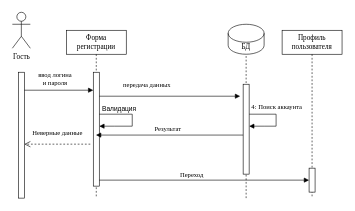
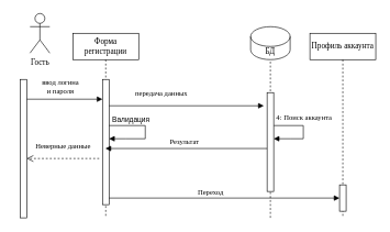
  <mxCell id="0" />
  <mxCell id="1" parent="0" />
  <mxCell id="2" value="Форма регистрации" style="shape=umlLifeline;perimeter=lifelinePerimeter;whiteSpace=wrap;html=1;container=0;dropTarget=0;collapsible=0;recursiveResize=0;outlineConnect=0;portConstraint=eastwest;newEdgeStyle={&quot;edgeStyle&quot;:&quot;elbowEdgeStyle&quot;,&quot;elbow&quot;:&quot;vertical&quot;,&quot;curved&quot;:0,&quot;rounded&quot;:0};fontFamily=Times New Roman;" parent="1" vertex="1"><mxGeometry x="110" y="50" width="100" height="280" as="geometry" /></mxCell>
  <mxCell id="3" value="" style="html=1;points=[];perimeter=orthogonalPerimeter;outlineConnect=0;targetShapes=umlLifeline;portConstraint=eastwest;newEdgeStyle={&quot;edgeStyle&quot;:&quot;elbowEdgeStyle&quot;,&quot;elbow&quot;:&quot;vertical&quot;,&quot;curved&quot;:0,&quot;rounded&quot;:0};fontFamily=Times New Roman;" parent="2" vertex="1"><mxGeometry x="45" y="70" width="10" height="190" as="geometry" /></mxCell>
  <mxCell id="4" value="" style="endArrow=block;html=1;rounded=0;endFill=1;" parent="2" edge="1"><mxGeometry width="50" height="50" relative="1" as="geometry"><mxPoint x="55" y="140" as="sourcePoint" /><mxPoint x="55" y="160" as="targetPoint" /><Array as="points"><mxPoint x="110" y="140" /><mxPoint x="110" y="160" /><mxPoint x="80" y="160" /></Array></mxGeometry></mxCell>
  <mxCell id="5" value="Валидация" style="edgeLabel;html=1;align=center;verticalAlign=middle;resizable=0;points=[];" parent="4" vertex="1" connectable="0"><mxGeometry x="0.515" y="1" relative="1" as="geometry"><mxPoint y="-31" as="offset" /></mxGeometry></mxCell>
- <mxCell id="6" value="Гость" style="shape=umlActor;verticalLabelPosition=bottom;verticalAlign=top;html=1;outlineConnect=0;fontFamily=Times New Roman;" parent="1" vertex="1"><mxGeometry x="20" y="20" width="30" height="60" as="geometry" /></mxCell>
+ <mxCell id="6" value="Гость" style="shape=umlActor;verticalLabelPosition=bottom;verticalAlign=top;html=1;outlineConnect=0;fontFamily=Times New Roman;" parent="1" vertex="1"><mxGeometry x="45" y="20" width="30" height="60" as="geometry" /></mxCell>
  <mxCell id="7" value="" style="html=1;points=[];perimeter=orthogonalPerimeter;outlineConnect=0;targetShapes=umlLifeline;portConstraint=eastwest;newEdgeStyle={&quot;edgeStyle&quot;:&quot;elbowEdgeStyle&quot;,&quot;elbow&quot;:&quot;vertical&quot;,&quot;curved&quot;:0,&quot;rounded&quot;:0};fontFamily=Times New Roman;" parent="1" vertex="1"><mxGeometry x="30" y="120" width="10" height="210" as="geometry" /></mxCell>
  <mxCell id="8" value="" style="endArrow=block;html=1;rounded=0;endFill=1;fontFamily=Times New Roman;" parent="1" edge="1"><mxGeometry width="50" height="50" relative="1" as="geometry"><mxPoint x="40" y="150" as="sourcePoint" /><mxPoint x="155" y="150" as="targetPoint" /></mxGeometry></mxCell>
  <mxCell id="9" value="&amp;nbsp;ввод логина&amp;nbsp;&lt;div&gt;и пароля&lt;/div&gt;" style="edgeLabel;html=1;align=center;verticalAlign=middle;resizable=0;points=[];fontFamily=Times New Roman;" parent="8" vertex="1" connectable="0"><mxGeometry x="-0.561" relative="1" as="geometry"><mxPoint x="25" y="-20" as="offset" /></mxGeometry></mxCell>
  <mxCell id="10" value="Неверные данные" style="html=1;verticalAlign=bottom;endArrow=open;dashed=1;endSize=8;edgeStyle=elbowEdgeStyle;elbow=vertical;curved=0;rounded=0;fontFamily=Times New Roman;" parent="1" edge="1"><mxGeometry y="-10" relative="1" as="geometry"><mxPoint x="40" y="240" as="targetPoint" /><Array as="points"><mxPoint x="150" y="240" /></Array><mxPoint x="150" y="240" as="sourcePoint" /><mxPoint as="offset" /></mxGeometry></mxCell>
  <mxCell id="11" value="" style="endArrow=block;html=1;rounded=0;endFill=1;fontFamily=Times New Roman;" parent="1" source="15" target="15" edge="1"><mxGeometry relative="1" as="geometry"><mxPoint x="450" y="190" as="sourcePoint" /><mxPoint x="440" y="180" as="targetPoint" /><Array as="points"><mxPoint x="460" y="190" /><mxPoint x="460" y="210" /><mxPoint x="440" y="210" /></Array></mxGeometry></mxCell>
  <mxCell id="12" value="4: Поиск аккаунта" style="edgeLabel;resizable=0;html=1;;align=center;verticalAlign=middle;fontFamily=Times New Roman;" parent="11" connectable="0" vertex="1"><mxGeometry relative="1" as="geometry"><mxPoint y="-23" as="offset" /></mxGeometry></mxCell>
  <mxCell id="13" value="БД" style="shape=cylinder3;whiteSpace=wrap;html=1;boundedLbl=1;backgroundOutline=1;size=15;fontFamily=Times New Roman;" parent="1" vertex="1"><mxGeometry x="380" y="40" width="60" height="50" as="geometry" /></mxCell>
  <mxCell id="14" value="" style="endArrow=none;dashed=1;html=1;rounded=0;entryX=0.5;entryY=1;entryDx=0;entryDy=0;entryPerimeter=0;fontFamily=Times New Roman;" parent="1" target="13" edge="1"><mxGeometry width="50" height="50" relative="1" as="geometry"><mxPoint x="410" y="330" as="sourcePoint" /><mxPoint x="410" y="100" as="targetPoint" /></mxGeometry></mxCell>
  <mxCell id="15" value="" style="html=1;points=[];perimeter=orthogonalPerimeter;outlineConnect=0;targetShapes=umlLifeline;portConstraint=eastwest;newEdgeStyle={&quot;edgeStyle&quot;:&quot;elbowEdgeStyle&quot;,&quot;elbow&quot;:&quot;vertical&quot;,&quot;curved&quot;:0,&quot;rounded&quot;:0};fontFamily=Times New Roman;" parent="1" vertex="1"><mxGeometry x="405" y="140" width="10" height="150" as="geometry" /></mxCell>
  <mxCell id="16" value="" style="endArrow=none;html=1;rounded=0;endFill=0;startArrow=block;startFill=1;fontFamily=Times New Roman;" parent="1" source="2" edge="1"><mxGeometry relative="1" as="geometry"><mxPoint x="285" y="224.83" as="sourcePoint" /><mxPoint x="405" y="224.83" as="targetPoint" /></mxGeometry></mxCell>
  <mxCell id="17" value="&amp;nbsp;Результат" style="edgeLabel;resizable=0;html=1;;align=center;verticalAlign=middle;fontFamily=Times New Roman;" parent="16" connectable="0" vertex="1"><mxGeometry relative="1" as="geometry"><mxPoint x="-5" y="-10" as="offset" /></mxGeometry></mxCell>
- <mxCell id="18" value="Профиль пользователя" style="shape=umlLifeline;perimeter=lifelinePerimeter;whiteSpace=wrap;html=1;container=0;dropTarget=0;collapsible=0;recursiveResize=0;outlineConnect=0;portConstraint=eastwest;newEdgeStyle={&quot;edgeStyle&quot;:&quot;elbowEdgeStyle&quot;,&quot;elbow&quot;:&quot;vertical&quot;,&quot;curved&quot;:0,&quot;rounded&quot;:0};fontFamily=Times New Roman;" parent="1" vertex="1"><mxGeometry x="470" y="50" width="100" height="280" as="geometry" /></mxCell>
+ <mxCell id="18" value="Профиль аккаунта" style="shape=umlLifeline;perimeter=lifelinePerimeter;whiteSpace=wrap;html=1;container=0;dropTarget=0;collapsible=0;recursiveResize=0;outlineConnect=0;portConstraint=eastwest;newEdgeStyle={&quot;edgeStyle&quot;:&quot;elbowEdgeStyle&quot;,&quot;elbow&quot;:&quot;vertical&quot;,&quot;curved&quot;:0,&quot;rounded&quot;:0};fontFamily=Times New Roman;" parent="1" vertex="1"><mxGeometry x="470" y="50" width="100" height="280" as="geometry" /></mxCell>
  <mxCell id="19" style="edgeStyle=elbowEdgeStyle;rounded=0;orthogonalLoop=1;jettySize=auto;html=1;elbow=vertical;curved=0;fontFamily=Times New Roman;" parent="18" source="20" target="18" edge="1"><mxGeometry relative="1" as="geometry" /></mxCell>
  <mxCell id="20" value="" style="html=1;points=[];perimeter=orthogonalPerimeter;outlineConnect=0;targetShapes=umlLifeline;portConstraint=eastwest;newEdgeStyle={&quot;edgeStyle&quot;:&quot;elbowEdgeStyle&quot;,&quot;elbow&quot;:&quot;vertical&quot;,&quot;curved&quot;:0,&quot;rounded&quot;:0};fontFamily=Times New Roman;" parent="18" vertex="1"><mxGeometry x="45" y="230" width="10" height="40" as="geometry" /></mxCell>
  <mxCell id="21" value="" style="endArrow=block;html=1;rounded=0;endFill=1;fontFamily=Times New Roman;" parent="1" source="3" edge="1"><mxGeometry relative="1" as="geometry"><mxPoint x="285" y="300" as="sourcePoint" /><mxPoint x="515" y="300" as="targetPoint" /></mxGeometry></mxCell>
  <mxCell id="22" value="Переход" style="edgeLabel;resizable=0;html=1;;align=center;verticalAlign=middle;labelBackgroundColor=none;fontFamily=Times New Roman;" parent="21" connectable="0" vertex="1"><mxGeometry relative="1" as="geometry"><mxPoint x="-22" y="-10" as="offset" /></mxGeometry></mxCell>
  <mxCell id="23" value="" style="endArrow=block;html=1;rounded=0;endFill=1;fontFamily=Times New Roman;" parent="1" source="3" edge="1"><mxGeometry width="50" height="50" relative="1" as="geometry"><mxPoint x="170" y="160" as="sourcePoint" /><mxPoint x="400" y="160" as="targetPoint" /></mxGeometry></mxCell>
  <mxCell id="24" value="&amp;nbsp;передача данных" style="edgeLabel;html=1;align=center;verticalAlign=middle;resizable=0;points=[];fontFamily=Times New Roman;" parent="23" vertex="1" connectable="0"><mxGeometry x="-0.561" relative="1" as="geometry"><mxPoint x="25" y="-20" as="offset" /></mxGeometry></mxCell>
